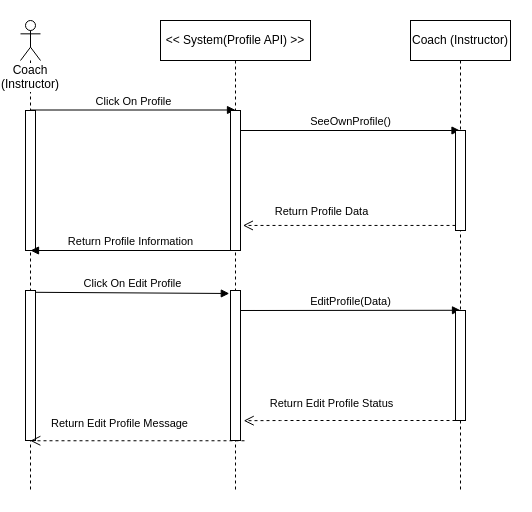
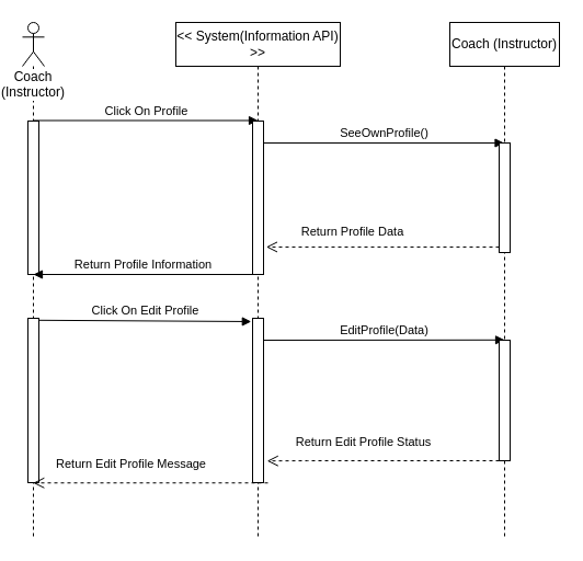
  <mxCell id="0" />
  <mxCell id="1" parent="0" />
  <mxCell id="2" value="Coach (Instructor)" style="shape=umlLifeline;participant=umlActor;perimeter=lifelinePerimeter;whiteSpace=wrap;html=1;container=1;collapsible=0;recursiveResize=0;verticalAlign=top;spacingTop=36;labelBackgroundColor=#ffffff;outlineConnect=0;" parent="1" vertex="1"><mxGeometry x="20" y="20" width="20" height="470" as="geometry" /></mxCell>
  <mxCell id="3" value="" style="html=1;points=[];perimeter=orthogonalPerimeter;" parent="2" vertex="1"><mxGeometry x="5" y="90" width="10" height="140" as="geometry" /></mxCell>
  <mxCell id="4" value="" style="html=1;points=[];perimeter=orthogonalPerimeter;" parent="2" vertex="1"><mxGeometry x="5" y="270" width="10" height="150" as="geometry" /></mxCell>
- <mxCell id="5" value="&amp;lt;&amp;lt; System(Profile API) &amp;gt;&amp;gt;" style="shape=umlLifeline;perimeter=lifelinePerimeter;whiteSpace=wrap;html=1;container=1;collapsible=0;recursiveResize=0;outlineConnect=0;" parent="1" vertex="1"><mxGeometry x="160" y="20" width="150" height="470" as="geometry" /></mxCell>
+ <mxCell id="5" value="&amp;lt;&amp;lt; System(Information API) &amp;gt;&amp;gt;" style="shape=umlLifeline;perimeter=lifelinePerimeter;whiteSpace=wrap;html=1;container=1;collapsible=0;recursiveResize=0;outlineConnect=0;" parent="1" vertex="1"><mxGeometry x="160" y="20" width="150" height="470" as="geometry" /></mxCell>
  <mxCell id="6" value="Click On Profile" style="html=1;verticalAlign=bottom;endArrow=block;" parent="5" source="2" edge="1"><mxGeometry width="80" relative="1" as="geometry"><mxPoint x="-5" y="89.5" as="sourcePoint" /><mxPoint x="75" y="89.5" as="targetPoint" /></mxGeometry></mxCell>
  <mxCell id="7" value="" style="html=1;points=[];perimeter=orthogonalPerimeter;" parent="5" vertex="1"><mxGeometry x="70" y="90" width="10" height="140" as="geometry" /></mxCell>
  <mxCell id="8" value="SeeOwnProfile()" style="html=1;verticalAlign=bottom;endArrow=block;" parent="5" target="11" edge="1"><mxGeometry width="80" relative="1" as="geometry"><mxPoint x="80" y="110" as="sourcePoint" /><mxPoint x="160" y="110" as="targetPoint" /></mxGeometry></mxCell>
  <mxCell id="9" value="" style="html=1;points=[];perimeter=orthogonalPerimeter;" parent="5" vertex="1"><mxGeometry x="70" y="270" width="10" height="150" as="geometry" /></mxCell>
  <mxCell id="10" value="EditProfile(Data)" style="html=1;verticalAlign=bottom;endArrow=block;entryX=0.5;entryY=-0.002;entryDx=0;entryDy=0;entryPerimeter=0;" parent="5" target="13" edge="1"><mxGeometry width="80" relative="1" as="geometry"><mxPoint x="80" y="290" as="sourcePoint" /><mxPoint x="160" y="290" as="targetPoint" /></mxGeometry></mxCell>
  <mxCell id="11" value="Coach (Instructor)" style="shape=umlLifeline;perimeter=lifelinePerimeter;whiteSpace=wrap;html=1;container=1;collapsible=0;recursiveResize=0;outlineConnect=0;" parent="1" vertex="1"><mxGeometry x="410" y="20" width="100" height="470" as="geometry" /></mxCell>
  <mxCell id="12" value="" style="html=1;points=[];perimeter=orthogonalPerimeter;" parent="11" vertex="1"><mxGeometry x="45" y="110" width="10" height="100" as="geometry" /></mxCell>
  <mxCell id="13" value="" style="html=1;points=[];perimeter=orthogonalPerimeter;" parent="11" vertex="1"><mxGeometry x="45" y="290" width="10" height="110" as="geometry" /></mxCell>
  <mxCell id="14" value="Return Profile Data" style="html=1;verticalAlign=bottom;endArrow=open;dashed=1;endSize=8;entryX=1.24;entryY=0.821;entryDx=0;entryDy=0;entryPerimeter=0;" parent="1" source="12" target="7" edge="1"><mxGeometry x="0.263" y="-5" relative="1" as="geometry"><mxPoint x="440" y="230" as="sourcePoint" /><mxPoint x="260" y="225" as="targetPoint" /><mxPoint as="offset" /></mxGeometry></mxCell>
  <mxCell id="15" value="Click On Edit Profile" style="html=1;verticalAlign=bottom;endArrow=block;exitX=1.02;exitY=0.012;exitDx=0;exitDy=0;exitPerimeter=0;entryX=-0.12;entryY=0.02;entryDx=0;entryDy=0;entryPerimeter=0;" parent="1" source="4" target="9" edge="1"><mxGeometry width="80" relative="1" as="geometry"><mxPoint x="70" y="300" as="sourcePoint" /><mxPoint x="150" y="300" as="targetPoint" /></mxGeometry></mxCell>
  <mxCell id="16" value="Return Edit Profile Status" style="html=1;verticalAlign=bottom;endArrow=open;dashed=1;endSize=8;entryX=1.32;entryY=0.868;entryDx=0;entryDy=0;entryPerimeter=0;" parent="1" source="13" target="9" edge="1"><mxGeometry x="0.167" y="-8" relative="1" as="geometry"><mxPoint x="460" y="409.96" as="sourcePoint" /><mxPoint x="240" y="438" as="targetPoint" /><mxPoint as="offset" /><Array as="points"><mxPoint x="340" y="420" /><mxPoint x="290" y="420" /></Array></mxGeometry></mxCell>
  <mxCell id="17" value="Return Edit Profile Message" style="html=1;verticalAlign=bottom;endArrow=open;dashed=1;endSize=8;entryX=1.08;entryY=0.985;entryDx=0;entryDy=0;entryPerimeter=0;" parent="1" edge="1"><mxGeometry x="0.167" y="-8" relative="1" as="geometry"><mxPoint x="244" y="440.25" as="sourcePoint" /><mxPoint x="29.8" y="440.25" as="targetPoint" /><mxPoint as="offset" /></mxGeometry></mxCell>
  <mxCell id="18" value="Return Profile Information" style="html=1;verticalAlign=bottom;endArrow=block;exitX=0;exitY=1;exitDx=0;exitDy=0;exitPerimeter=0;entryX=0.5;entryY=1;entryDx=0;entryDy=0;entryPerimeter=0;" edge="1" parent="1" source="7" target="3"><mxGeometry width="80" relative="1" as="geometry"><mxPoint x="70" y="220" as="sourcePoint" /><mxPoint x="40" y="250" as="targetPoint" /></mxGeometry></mxCell>
